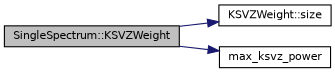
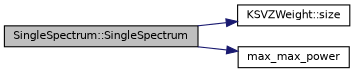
  digraph {
    rankdir=LR
    node [color=black fillcolor=white fontname=Helvetica fontsize=10 shape=record style=filled]
    edge [color=midnightblue fontname=Helvetica fontsize=10 labelfontname=Helvetica labelfontsize=10 style=solid]
-   n1 [fillcolor=grey75 fontcolor=black height=0.2 label="SingleSpectrum::KSVZWeight" width=0.4]
+   n1 [fillcolor=grey75 fontcolor=black height=0.2 label="SingleSpectrum::SingleSpectrum" width=0.4]
    n2 [height=0.2 label="KSVZWeight::size" width=0.4]
-   n3 [height=0.2 label=max_ksvz_power width=0.4]
+   n3 [height=0.2 label=max_max_power width=0.4]
    n1 -> n2
    n1 -> n3
  }
